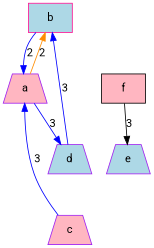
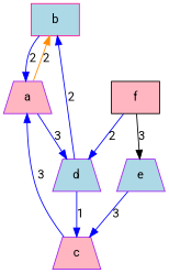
  digraph {
    fontname=Roboto
    node [color=purple fillcolor=lightblue fontname=Roboto shape=trapezium style=filled]
    edge [color=blue fontname=Roboto]
    b [color=deeppink shape=box]
    a [fillcolor=lightpink]
    d
    c [fillcolor=lightpink]
    f [color=black fillcolor=lightpink shape=box]
    e
    b -> a [label=2]
    a -> b [color=darkorange label=2]
    a -> d [label=3]
-   d -> b [label=3]
+   d -> b [label=2]
+   d -> c [label=1]
    c -> a [label=3]
+   f -> d [label=2]
    f -> e [color=black label=3]
+   e -> c [label=3]
  }
